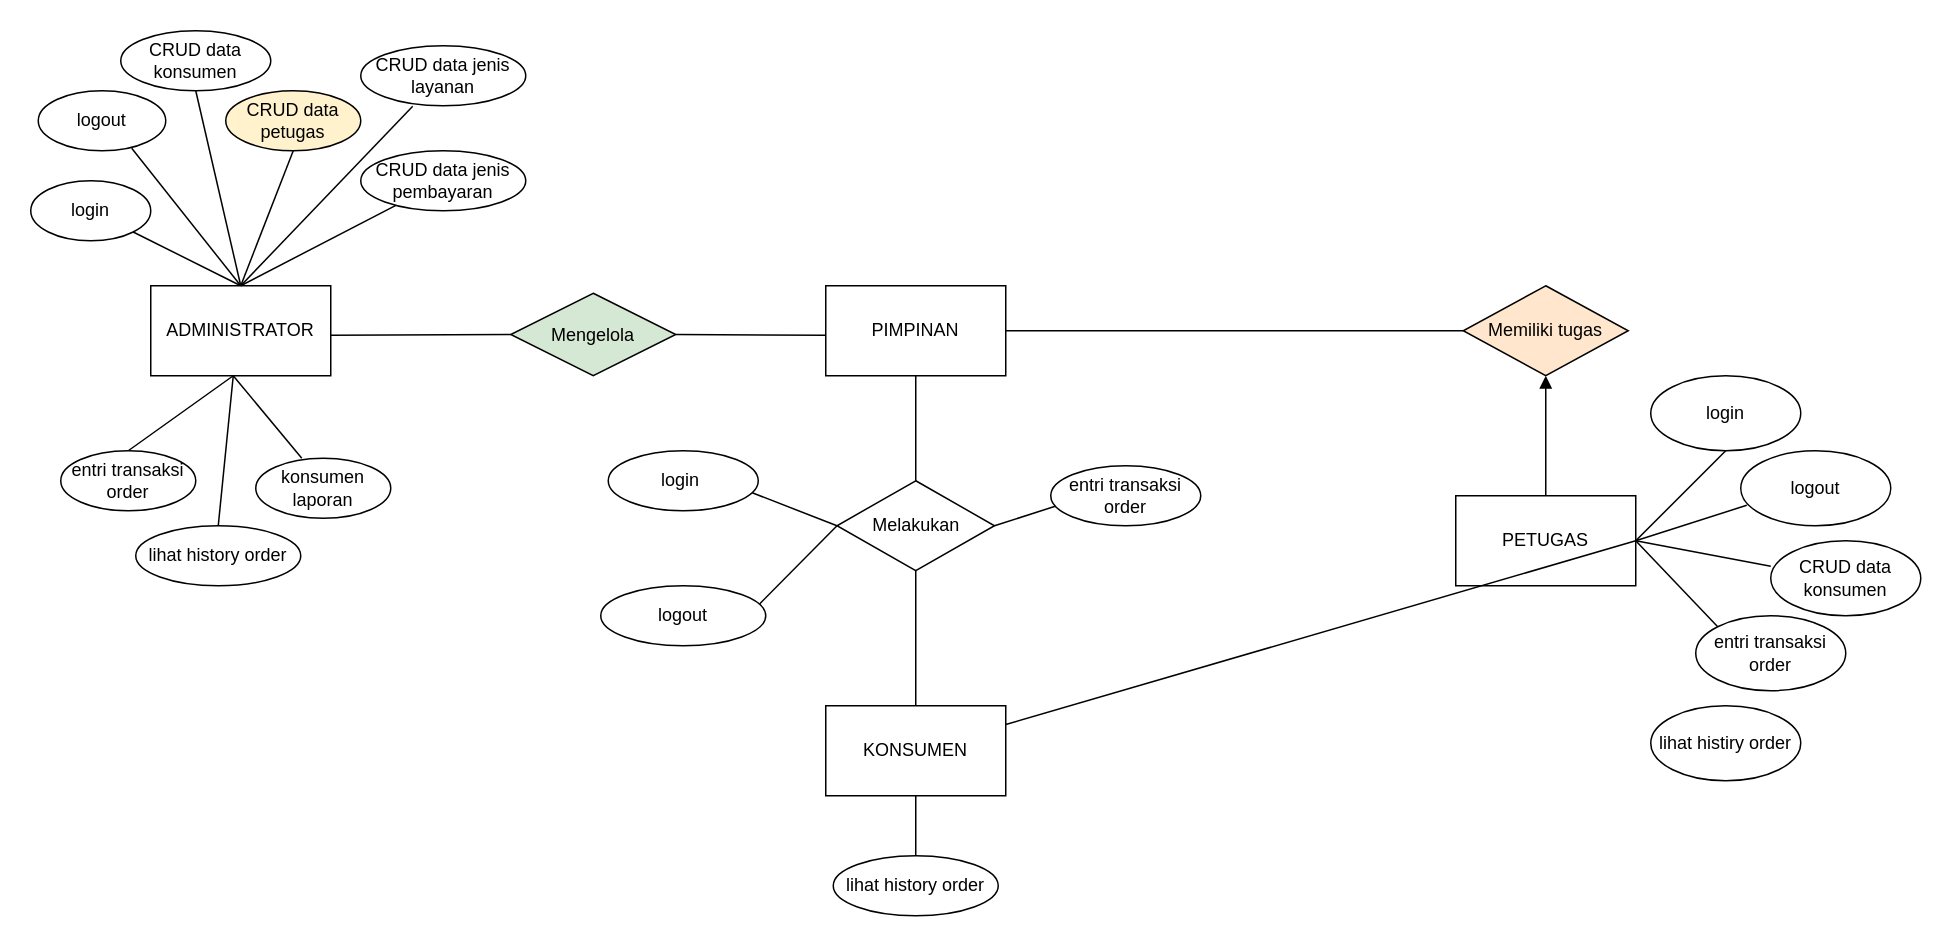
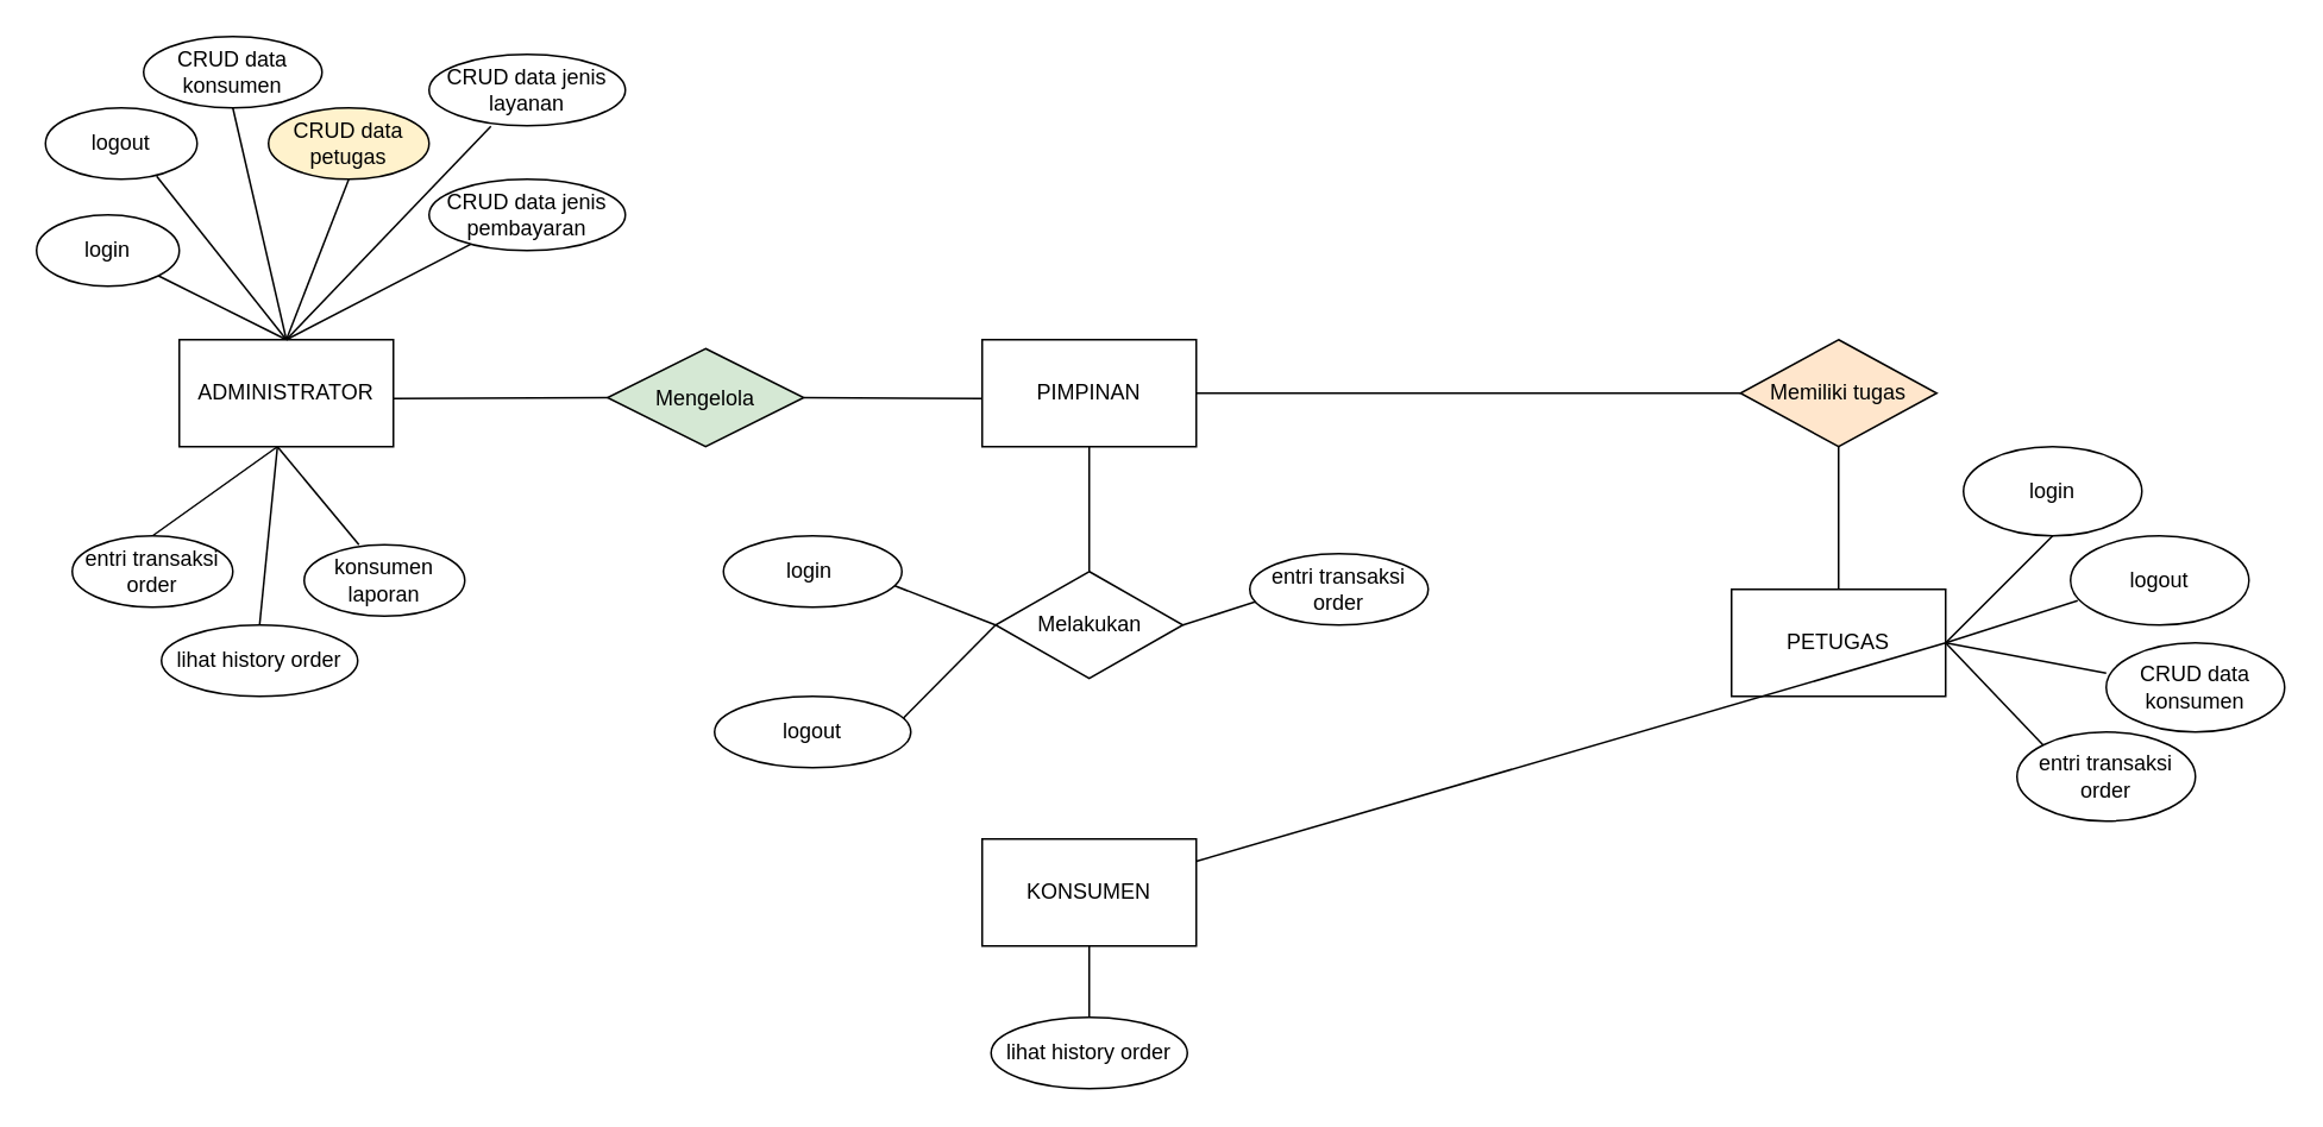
  <mxCell id="0" />
  <mxCell id="1" parent="0" />
  <mxCell id="2" value="" style="endArrow=none;html=1;rounded=0;exitX=0.5;exitY=0;exitDx=0;exitDy=0;entryX=1;entryY=1;entryDx=0;entryDy=0;" edge="1" parent="1" source="3" target="5"><mxGeometry width="50" height="50" relative="1" as="geometry"><mxPoint x="165" y="190" as="sourcePoint" /><mxPoint x="100" y="140" as="targetPoint" /></mxGeometry></mxCell>
  <mxCell id="3" value="ADMINISTRATOR" style="rounded=0;whiteSpace=wrap;html=1;" vertex="1" parent="1"><mxGeometry x="100" y="190" width="120" height="60" as="geometry" /></mxCell>
  <mxCell id="4" value="" style="endArrow=none;html=1;rounded=0;exitX=0.5;exitY=0;exitDx=0;exitDy=0;entryX=0.5;entryY=1;entryDx=0;entryDy=0;" edge="1" parent="1" source="3" target="6"><mxGeometry width="50" height="50" relative="1" as="geometry"><mxPoint x="180" y="180" as="sourcePoint" /><mxPoint x="240" y="140" as="targetPoint" /></mxGeometry></mxCell>
  <mxCell id="5" value="login" style="ellipse;whiteSpace=wrap;html=1;" vertex="1" parent="1"><mxGeometry x="20" y="120" width="80" height="40" as="geometry" /></mxCell>
  <mxCell id="6" value="CRUD data konsumen" style="ellipse;whiteSpace=wrap;html=1;" vertex="1" parent="1"><mxGeometry x="80" y="20" width="100" height="40" as="geometry" /></mxCell>
  <mxCell id="7" value="logout" style="ellipse;whiteSpace=wrap;html=1;" vertex="1" parent="1"><mxGeometry x="25" y="60" width="85" height="40" as="geometry" /></mxCell>
  <mxCell id="8" value="Mengelola" style="rhombus;whiteSpace=wrap;html=1;fillColor=#d5e8d4;" vertex="1" parent="1"><mxGeometry x="340" y="195" width="110" height="55" as="geometry" /></mxCell>
  <mxCell id="9" value="" style="endArrow=none;html=1;rounded=0;exitX=1;exitY=0.5;exitDx=0;exitDy=0;" edge="1" parent="1" source="8"><mxGeometry width="50" height="50" relative="1" as="geometry"><mxPoint x="440" y="220" as="sourcePoint" /><mxPoint x="550" y="223" as="targetPoint" /></mxGeometry></mxCell>
  <mxCell id="10" value="" style="endArrow=none;html=1;rounded=0;entryX=0;entryY=0.5;entryDx=0;entryDy=0;" edge="1" parent="1" target="8"><mxGeometry width="50" height="50" relative="1" as="geometry"><mxPoint x="220" y="223" as="sourcePoint" /><mxPoint x="280" y="170" as="targetPoint" /><Array as="points" /></mxGeometry></mxCell>
  <mxCell id="11" value="PIMPINAN" style="rounded=0;whiteSpace=wrap;html=1;" vertex="1" parent="1"><mxGeometry x="550" y="190" width="120" height="60" as="geometry" /></mxCell>
  <mxCell id="12" value="Memiliki tugas" style="rhombus;whiteSpace=wrap;html=1;fillColor=#ffe6cc;" vertex="1" parent="1"><mxGeometry x="975" y="190" width="110" height="60" as="geometry" /></mxCell>
  <mxCell id="13" value="" style="endArrow=none;html=1;rounded=0;entryX=0;entryY=0.5;entryDx=0;entryDy=0;" edge="1" parent="1" target="12"><mxGeometry width="50" height="50" relative="1" as="geometry"><mxPoint x="670" y="220" as="sourcePoint" /><mxPoint x="720" y="170" as="targetPoint" /></mxGeometry></mxCell>
- <mxCell id="14" value="" style="endArrow=block;html=1;rounded=0;exitX=0.5;exitY=0;exitDx=0;exitDy=0;entryX=0.5;entryY=1;entryDx=0;entryDy=0;" edge="1" parent="1" source="15" target="12"><mxGeometry width="50" height="50" relative="1" as="geometry"><mxPoint x="1030" y="330" as="sourcePoint" /><mxPoint x="1025" y="260" as="targetPoint" /><Array as="points" /></mxGeometry></mxCell>
+ <mxCell id="14" value="" style="endArrow=none;html=1;rounded=0;exitX=0.5;exitY=0;exitDx=0;exitDy=0;entryX=0.5;entryY=1;entryDx=0;entryDy=0;" edge="1" parent="1" source="15" target="12"><mxGeometry width="50" height="50" relative="1" as="geometry"><mxPoint x="1030" y="330" as="sourcePoint" /><mxPoint x="1025" y="260" as="targetPoint" /><Array as="points" /></mxGeometry></mxCell>
  <mxCell id="15" value="PETUGAS" style="rounded=0;whiteSpace=wrap;html=1;" vertex="1" parent="1"><mxGeometry x="970" y="330" width="120" height="60" as="geometry" /></mxCell>
  <mxCell id="16" value="" style="endArrow=none;html=1;rounded=0;exitX=1;exitY=0.5;exitDx=0;exitDy=0;entryX=0;entryY=0.34;entryDx=0;entryDy=0;entryPerimeter=0;" edge="1" parent="1" source="15" target="19"><mxGeometry width="50" height="50" relative="1" as="geometry"><mxPoint x="1100" y="410" as="sourcePoint" /><mxPoint x="1130" y="410" as="targetPoint" /></mxGeometry></mxCell>
  <mxCell id="17" value="" style="endArrow=none;html=1;rounded=0;exitX=1;exitY=0.5;exitDx=0;exitDy=0;entryX=0.04;entryY=0.727;entryDx=0;entryDy=0;entryPerimeter=0;" edge="1" parent="1" source="15" target="20"><mxGeometry width="50" height="50" relative="1" as="geometry"><mxPoint x="1090" y="380" as="sourcePoint" /><mxPoint x="1150" y="360" as="targetPoint" /></mxGeometry></mxCell>
  <mxCell id="18" value="" style="endArrow=none;html=1;rounded=0;entryX=0.5;entryY=1;entryDx=0;entryDy=0;exitX=1;exitY=0.5;exitDx=0;exitDy=0;" edge="1" parent="1" source="15" target="21"><mxGeometry width="50" height="50" relative="1" as="geometry"><mxPoint x="1090" y="350" as="sourcePoint" /><mxPoint x="1130" y="310" as="targetPoint" /></mxGeometry></mxCell>
  <mxCell id="19" value="CRUD data konsumen" style="ellipse;whiteSpace=wrap;html=1;" vertex="1" parent="1"><mxGeometry x="1180" y="360" width="100" height="50" as="geometry" /></mxCell>
  <mxCell id="20" value="logout" style="ellipse;whiteSpace=wrap;html=1;" vertex="1" parent="1"><mxGeometry x="1160" y="300" width="100" height="50" as="geometry" /></mxCell>
  <mxCell id="21" value="login" style="ellipse;whiteSpace=wrap;html=1;" vertex="1" parent="1"><mxGeometry x="1100" y="250" width="100" height="50" as="geometry" /></mxCell>
  <mxCell id="22" value="" style="endArrow=none;html=1;rounded=0;exitX=0.5;exitY=0;exitDx=0;exitDy=0;" edge="1" parent="1" source="23"><mxGeometry width="50" height="50" relative="1" as="geometry"><mxPoint x="610" y="320" as="sourcePoint" /><mxPoint x="610" y="250" as="targetPoint" /></mxGeometry></mxCell>
  <mxCell id="23" value="Melakukan" style="rhombus;whiteSpace=wrap;html=1;" vertex="1" parent="1"><mxGeometry x="557.5" y="320" width="105" height="60" as="geometry" /></mxCell>
  <mxCell id="24" value="" style="endArrow=none;html=1;rounded=0;exitX=0.96;exitY=0.7;exitDx=0;exitDy=0;exitPerimeter=0;entryX=0;entryY=0.5;entryDx=0;entryDy=0;" edge="1" parent="1" source="29" target="23"><mxGeometry width="50" height="50" relative="1" as="geometry"><mxPoint x="480" y="340" as="sourcePoint" /><mxPoint x="550" y="350" as="targetPoint" /><Array as="points" /></mxGeometry></mxCell>
  <mxCell id="25" value="" style="endArrow=none;html=1;rounded=0;entryX=0;entryY=0.5;entryDx=0;entryDy=0;exitX=0.964;exitY=0.3;exitDx=0;exitDy=0;exitPerimeter=0;" edge="1" parent="1" source="28" target="23"><mxGeometry width="50" height="50" relative="1" as="geometry"><mxPoint x="500" y="410" as="sourcePoint" /><mxPoint x="550" y="370" as="targetPoint" /><Array as="points" /></mxGeometry></mxCell>
  <mxCell id="26" value="" style="endArrow=none;html=1;rounded=0;exitX=1;exitY=0.5;exitDx=0;exitDy=0;entryX=0.03;entryY=0.675;entryDx=0;entryDy=0;entryPerimeter=0;" edge="1" parent="1" source="23" target="27"><mxGeometry width="50" height="50" relative="1" as="geometry"><mxPoint x="660" y="360" as="sourcePoint" /><mxPoint x="710" y="320" as="targetPoint" /></mxGeometry></mxCell>
  <mxCell id="27" value="entri transaksi order" style="ellipse;whiteSpace=wrap;html=1;" vertex="1" parent="1"><mxGeometry x="700" y="310" width="100" height="40" as="geometry" /></mxCell>
  <mxCell id="28" value="logout" style="ellipse;whiteSpace=wrap;html=1;" vertex="1" parent="1"><mxGeometry x="400" y="390" width="110" height="40" as="geometry" /></mxCell>
  <mxCell id="29" value="login&amp;nbsp;" style="ellipse;whiteSpace=wrap;html=1;" vertex="1" parent="1"><mxGeometry x="405" y="300" width="100" height="40" as="geometry" /></mxCell>
  <mxCell id="30" value="KONSUMEN" style="rounded=0;whiteSpace=wrap;html=1;" vertex="1" parent="1"><mxGeometry x="550" y="470" width="120" height="60" as="geometry" /></mxCell>
  <mxCell id="31" value="lihat history order" style="ellipse;whiteSpace=wrap;html=1;" vertex="1" parent="1"><mxGeometry x="555" y="570" width="110" height="40" as="geometry" /></mxCell>
  <mxCell id="32" value="" style="endArrow=none;html=1;rounded=0;exitX=1;exitY=0.5;exitDx=0;exitDy=0;" edge="1" parent="1" source="15" target="30"><mxGeometry width="50" height="50" relative="1" as="geometry"><mxPoint x="1090" y="380" as="sourcePoint" /><mxPoint x="1120" y="450" as="targetPoint" /></mxGeometry></mxCell>
  <mxCell id="33" value="" style="endArrow=none;html=1;rounded=0;entryX=0;entryY=0;entryDx=0;entryDy=0;exitX=1;exitY=0.5;exitDx=0;exitDy=0;" edge="1" parent="1" source="15" target="35"><mxGeometry width="50" height="50" relative="1" as="geometry"><mxPoint x="1100" y="370" as="sourcePoint" /><mxPoint x="1140" y="410" as="targetPoint" /><Array as="points" /></mxGeometry></mxCell>
- <mxCell id="34" value="lihat histiry order" style="ellipse;whiteSpace=wrap;html=1;" vertex="1" parent="1"><mxGeometry x="1100" y="470" width="100" height="50" as="geometry" /></mxCell>
  <mxCell id="35" value="entri transaksi order" style="ellipse;whiteSpace=wrap;html=1;" vertex="1" parent="1"><mxGeometry x="1130" y="410" width="100" height="50" as="geometry" /></mxCell>
  <mxCell id="36" value="" style="endArrow=none;html=1;rounded=0;exitX=0.5;exitY=0;exitDx=0;exitDy=0;entryX=0.733;entryY=0.958;entryDx=0;entryDy=0;entryPerimeter=0;" edge="1" parent="1" source="3" target="7"><mxGeometry width="50" height="50" relative="1" as="geometry"><mxPoint x="165" y="192.5" as="sourcePoint" /><mxPoint x="80" y="100" as="targetPoint" /></mxGeometry></mxCell>
- <mxCell id="37" value="" style="endArrow=none;html=1;rounded=0;exitX=0.5;exitY=0;exitDx=0;exitDy=0;entryX=0.5;entryY=1;entryDx=0;entryDy=0;" edge="1" parent="1" source="30" target="23"><mxGeometry width="50" height="50" relative="1" as="geometry"><mxPoint x="557.5" y="430" as="sourcePoint" /><mxPoint x="608" y="380" as="targetPoint" /><Array as="points" /></mxGeometry></mxCell>
  <mxCell id="38" value="" style="endArrow=none;html=1;rounded=0;" edge="1" parent="1" source="31"><mxGeometry width="50" height="50" relative="1" as="geometry"><mxPoint x="560" y="580" as="sourcePoint" /><mxPoint x="610" y="530" as="targetPoint" /></mxGeometry></mxCell>
  <mxCell id="39" value="" style="endArrow=none;html=1;rounded=0;entryX=0.315;entryY=1.008;entryDx=0;entryDy=0;entryPerimeter=0;" edge="1" parent="1" target="44"><mxGeometry width="50" height="50" relative="1" as="geometry"><mxPoint x="160" y="190" as="sourcePoint" /><mxPoint x="260" y="90" as="targetPoint" /></mxGeometry></mxCell>
  <mxCell id="40" value="" style="endArrow=none;html=1;rounded=0;entryX=0.5;entryY=1;entryDx=0;entryDy=0;" edge="1" parent="1" target="43"><mxGeometry width="50" height="50" relative="1" as="geometry"><mxPoint x="160" y="190" as="sourcePoint" /><mxPoint x="180" y="100" as="targetPoint" /></mxGeometry></mxCell>
  <mxCell id="41" value="" style="endArrow=none;html=1;rounded=0;" edge="1" parent="1" target="42"><mxGeometry width="50" height="50" relative="1" as="geometry"><mxPoint x="160" y="190" as="sourcePoint" /><mxPoint x="250" y="160" as="targetPoint" /></mxGeometry></mxCell>
  <mxCell id="42" value="CRUD data jenis pembayaran" style="ellipse;whiteSpace=wrap;html=1;" vertex="1" parent="1"><mxGeometry x="240" y="100" width="110" height="40" as="geometry" /></mxCell>
  <mxCell id="43" value="CRUD data petugas" style="ellipse;whiteSpace=wrap;html=1;fillColor=#fff2cc;" vertex="1" parent="1"><mxGeometry x="150" y="60" width="90" height="40" as="geometry" /></mxCell>
  <mxCell id="44" value="CRUD data jenis layanan" style="ellipse;whiteSpace=wrap;html=1;" vertex="1" parent="1"><mxGeometry x="240" y="30" width="110" height="40" as="geometry" /></mxCell>
  <mxCell id="45" value="" style="endArrow=none;html=1;rounded=0;exitX=0.341;exitY=0;exitDx=0;exitDy=0;exitPerimeter=0;" edge="1" parent="1" source="48"><mxGeometry width="50" height="50" relative="1" as="geometry"><mxPoint x="190" y="310" as="sourcePoint" /><mxPoint x="155" y="250" as="targetPoint" /></mxGeometry></mxCell>
  <mxCell id="46" value="" style="endArrow=none;html=1;rounded=0;exitX=0.5;exitY=0;exitDx=0;exitDy=0;" edge="1" parent="1" source="49"><mxGeometry width="50" height="50" relative="1" as="geometry"><mxPoint x="140" y="350" as="sourcePoint" /><mxPoint x="155" y="250" as="targetPoint" /></mxGeometry></mxCell>
  <mxCell id="47" value="" style="endArrow=none;html=1;rounded=0;exitX=0.5;exitY=0;exitDx=0;exitDy=0;" edge="1" parent="1" source="50"><mxGeometry width="50" height="50" relative="1" as="geometry"><mxPoint x="105" y="300" as="sourcePoint" /><mxPoint x="155" y="250" as="targetPoint" /></mxGeometry></mxCell>
  <mxCell id="48" value="konsumen laporan" style="ellipse;whiteSpace=wrap;html=1;" vertex="1" parent="1"><mxGeometry x="170" y="305" width="90" height="40" as="geometry" /></mxCell>
  <mxCell id="49" value="lihat history order" style="ellipse;whiteSpace=wrap;html=1;" vertex="1" parent="1"><mxGeometry x="90" y="350" width="110" height="40" as="geometry" /></mxCell>
  <mxCell id="50" value="entri transaksi order" style="ellipse;whiteSpace=wrap;html=1;" vertex="1" parent="1"><mxGeometry x="40" y="300" width="90" height="40" as="geometry" /></mxCell>
